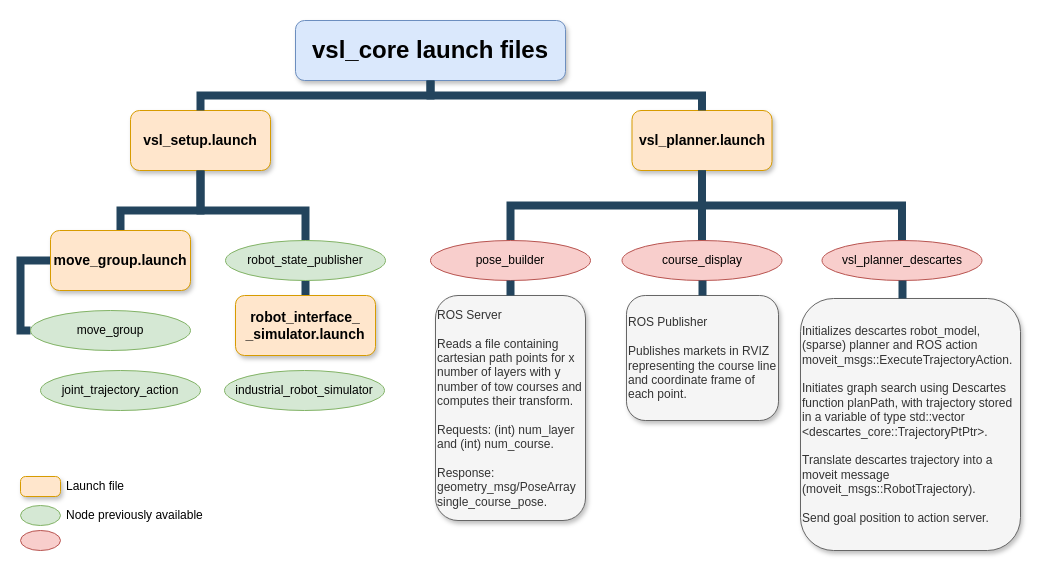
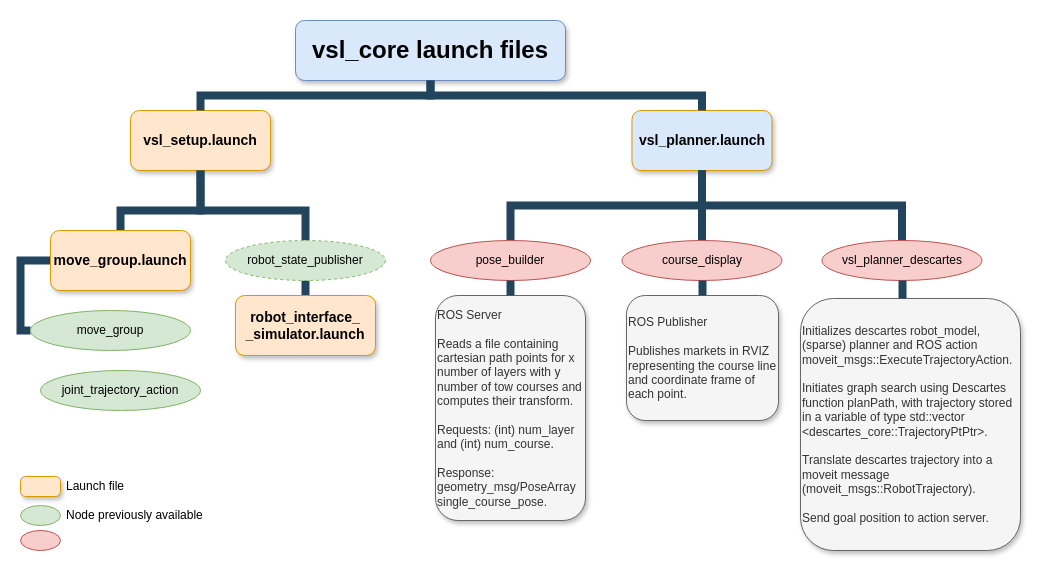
  <mxCell id="0" />
  <mxCell id="1" parent="0" />
  <mxCell id="2" value="vsl_core launch files" style="whiteSpace=wrap;rounded=1;shadow=1;fillColor=#dae8fc;strokeColor=#6c8ebf;fontStyle=1;fontSize=24" parent="1" vertex="1"><mxGeometry x="295" y="20" width="270" height="60" as="geometry" /></mxCell>
  <mxCell id="3" value="vsl_setup.launch" style="whiteSpace=wrap;rounded=1;fillColor=#ffe6cc;strokeColor=#d79b00;shadow=1;fontStyle=1;fontSize=14" parent="1" vertex="1"><mxGeometry x="130" y="110" width="140" height="60" as="geometry" /></mxCell>
- <mxCell id="4" value="vsl_planner.launch" style="whiteSpace=wrap;rounded=1;fillColor=#ffe6cc;strokeColor=#d79b00;shadow=1;fontStyle=1;fontSize=14" parent="1" vertex="1"><mxGeometry x="631.5" y="110" width="140" height="60" as="geometry" /></mxCell>
+ <mxCell id="4" value="vsl_planner.launch" style="whiteSpace=wrap;rounded=1;fillColor=#dae8fc;strokeColor=#d79b00;shadow=1;fontStyle=1;fontSize=14;" parent="1" vertex="1"><mxGeometry x="631.5" y="110" width="140" height="60" as="geometry" /></mxCell>
  <mxCell id="5" value="" style="edgeStyle=elbowEdgeStyle;elbow=horizontal;rounded=0;fontColor=#000000;endArrow=none;endFill=0;strokeWidth=8;strokeColor=#23445D;exitX=0;exitY=0.5;exitDx=0;exitDy=0;entryX=0;entryY=0.5;entryDx=0;entryDy=0;" parent="1" source="20" target="21" edge="1"><mxGeometry width="100" height="100" relative="1" as="geometry"><mxPoint x="40" y="270" as="sourcePoint" /><mxPoint x="40" y="370" as="targetPoint" /><Array as="points"><mxPoint x="20" y="320" /></Array></mxGeometry></mxCell>
  <mxCell id="6" value="" style="edgeStyle=elbowEdgeStyle;elbow=horizontal;rounded=0;fontColor=#000000;endArrow=none;endFill=0;strokeWidth=8;strokeColor=#23445D;exitX=0.5;exitY=1;exitDx=0;exitDy=0;entryX=0.5;entryY=0;entryDx=0;entryDy=0;" parent="1" source="17" target="18" edge="1"><mxGeometry width="100" height="100" relative="1" as="geometry"><mxPoint x="225" y="480" as="sourcePoint" /><mxPoint x="225" y="580" as="targetPoint" /><Array as="points"><mxPoint x="305" y="310" /></Array></mxGeometry></mxCell>
  <mxCell id="7" value="ROS Server&lt;br&gt;&lt;br&gt;&lt;span&gt;Reads a file containing cartesian path points for x number of layers with y number of tow courses and computes their transform.&lt;/span&gt;&lt;br&gt;&amp;nbsp;&amp;nbsp;&lt;br&gt;Requests: (int) num_layer and (int) num_course.&lt;br&gt;&lt;br&gt;Response: geometry_msg/PoseArray&lt;br&gt;single_course_pose." style="whiteSpace=wrap;rounded=1;fillColor=#f5f5f5;strokeColor=#666666;shadow=1;fontColor=#333333;fontStyle=0;html=1;gradientColor=none;labelBackgroundColor=none;labelBorderColor=none;align=left;" parent="1" vertex="1"><mxGeometry x="435" y="295" width="150" height="225" as="geometry" /></mxCell>
  <mxCell id="8" value="ROS Publisher&#10;&#10;Publishes markets in RVIZ representing the course line and coordinate frame of each point. " style="whiteSpace=wrap;rounded=1;fillColor=#f5f5f5;strokeColor=#666666;shadow=1;fontColor=#333333;fontStyle=0;align=left;" parent="1" vertex="1"><mxGeometry x="626" y="295" width="152" height="125" as="geometry" /></mxCell>
  <mxCell id="9" value="" style="edgeStyle=elbowEdgeStyle;elbow=vertical;rounded=0;fontColor=#000000;endArrow=none;endFill=0;strokeWidth=8;strokeColor=#23445D;entryX=0.5;entryY=0;entryDx=0;entryDy=0;" parent="1" source="3" target="20" edge="1"><mxGeometry width="100" height="100" relative="1" as="geometry"><mxPoint x="10" y="210" as="sourcePoint" /><mxPoint x="100" y="240" as="targetPoint" /><Array as="points"><mxPoint x="200" y="210" /></Array></mxGeometry></mxCell>
  <mxCell id="10" value="" style="edgeStyle=elbowEdgeStyle;elbow=vertical;rounded=0;fontColor=#000000;endArrow=none;endFill=0;strokeWidth=8;strokeColor=#23445D;entryX=0.5;entryY=0;entryDx=0;entryDy=0;exitX=0.5;exitY=1;exitDx=0;exitDy=0;" parent="1" source="3" target="17" edge="1"><mxGeometry width="100" height="100" relative="1" as="geometry"><mxPoint x="340" y="150" as="sourcePoint" /><mxPoint x="445.333" y="220" as="targetPoint" /><Array as="points"><mxPoint x="250" y="210" /></Array></mxGeometry></mxCell>
  <mxCell id="11" value="" style="edgeStyle=elbowEdgeStyle;elbow=vertical;rounded=0;fontColor=#000000;endArrow=none;endFill=0;strokeWidth=8;strokeColor=#23445D;entryX=0.5;entryY=0;entryDx=0;entryDy=0;" parent="1" source="4" target="23" edge="1"><mxGeometry width="100" height="100" relative="1" as="geometry"><mxPoint x="601.5" y="270" as="sourcePoint" /><mxPoint x="501.5" y="270" as="targetPoint" /></mxGeometry></mxCell>
  <mxCell id="12" value="" style="edgeStyle=elbowEdgeStyle;elbow=vertical;rounded=0;fontColor=#000000;endArrow=none;endFill=0;strokeWidth=8;strokeColor=#23445D;entryX=0.5;entryY=0;entryDx=0;entryDy=0;" parent="1" source="4" target="24" edge="1"><mxGeometry width="100" height="100" relative="1" as="geometry"><mxPoint x="691.5" y="260" as="sourcePoint" /><mxPoint x="701.5" y="270" as="targetPoint" /></mxGeometry></mxCell>
  <mxCell id="13" value="" style="edgeStyle=elbowEdgeStyle;elbow=vertical;rounded=0;fontColor=#000000;endArrow=none;endFill=0;strokeWidth=8;strokeColor=#23445D;" parent="1" source="2" target="3" edge="1"><mxGeometry width="100" height="100" relative="1" as="geometry"><mxPoint x="-200" y="130" as="sourcePoint" /><mxPoint x="-100" y="30" as="targetPoint" /></mxGeometry></mxCell>
  <mxCell id="14" value="" style="edgeStyle=elbowEdgeStyle;elbow=vertical;rounded=0;fontColor=#000000;endArrow=none;endFill=0;strokeWidth=8;strokeColor=#23445D;" parent="1" source="2" target="4" edge="1"><mxGeometry width="100" height="100" relative="1" as="geometry"><mxPoint x="-190" y="140" as="sourcePoint" /><mxPoint x="-90" y="40" as="targetPoint" /></mxGeometry></mxCell>
  <mxCell id="15" value="" style="edgeStyle=elbowEdgeStyle;elbow=vertical;rounded=0;fontColor=#000000;endArrow=none;endFill=0;strokeWidth=8;strokeColor=#23445D;exitX=0.5;exitY=1;exitDx=0;exitDy=0;entryX=0.5;entryY=0;entryDx=0;entryDy=0;" parent="1" source="4" target="25" edge="1"><mxGeometry width="100" height="100" relative="1" as="geometry"><mxPoint x="981.5" y="180" as="sourcePoint" /><mxPoint x="901.5" y="270" as="targetPoint" /></mxGeometry></mxCell>
  <mxCell id="16" value="Initializes descartes robot_model, (sparse) planner and ROS action moveit_msgs::ExecuteTrajectoryAction.&#10;&#10;Initiates graph search using Descartes function planPath, with trajectory stored &#10;in a variable of type std::vector&#10;&lt;descartes_core::TrajectoryPtPtr&gt;.&#10;&#10;Translate descartes trajectory into a moveit message (moveit_msgs::RobotTrajectory).&#10;&#10;Send goal position to action server." style="whiteSpace=wrap;rounded=1;fillColor=#f5f5f5;strokeColor=#666666;shadow=1;fontColor=#333333;fontStyle=0;align=left;labelPosition=center;verticalLabelPosition=middle;verticalAlign=middle;" parent="1" vertex="1"><mxGeometry x="800" y="298" width="220" height="252" as="geometry" /></mxCell>
- <mxCell id="17" value="robot_state_publisher" style="ellipse;whiteSpace=wrap;html=1;rounded=1;glass=0;comic=0;fillColor=#d5e8d4;strokeColor=#82b366;" parent="1" vertex="1"><mxGeometry x="225" y="240" width="160" height="40" as="geometry" /></mxCell>
+ <mxCell id="17" value="robot_state_publisher" style="ellipse;whiteSpace=wrap;html=1;rounded=1;glass=0;comic=0;fillColor=#d5e8d4;strokeColor=#82b366;dashed=1;" parent="1" vertex="1"><mxGeometry x="225" y="240" width="160" height="40" as="geometry" /></mxCell>
  <mxCell id="18" value="robot_interface_&#10;_simulator.launch" style="whiteSpace=wrap;rounded=1;fillColor=#ffe6cc;strokeColor=#d79b00;shadow=1;fontStyle=1;fontSize=14" parent="1" vertex="1"><mxGeometry x="235" y="295" width="140" height="60" as="geometry" /></mxCell>
- <mxCell id="19" value="industrial_robot_simulator" style="ellipse;whiteSpace=wrap;html=1;rounded=1;glass=0;comic=0;fillColor=#d5e8d4;strokeColor=#82b366;" parent="1" vertex="1"><mxGeometry x="224" y="370" width="160" height="40" as="geometry" /></mxCell>
  <mxCell id="20" value="move_group.launch" style="whiteSpace=wrap;rounded=1;fillColor=#ffe6cc;strokeColor=#d79b00;shadow=1;fontStyle=1;fontSize=14" parent="1" vertex="1"><mxGeometry x="50" y="230" width="140" height="60" as="geometry" /></mxCell>
  <mxCell id="21" value="move_group" style="ellipse;whiteSpace=wrap;html=1;rounded=1;glass=0;comic=0;fillColor=#d5e8d4;strokeColor=#82b366;" parent="1" vertex="1"><mxGeometry x="30" y="310" width="160" height="40" as="geometry" /></mxCell>
  <mxCell id="22" value="joint_trajectory_action" style="ellipse;whiteSpace=wrap;html=1;rounded=1;glass=0;comic=0;fillColor=#d5e8d4;strokeColor=#82b366;" parent="1" vertex="1"><mxGeometry x="40" y="370" width="160" height="40" as="geometry" /></mxCell>
  <mxCell id="23" value="pose_builder" style="ellipse;whiteSpace=wrap;html=1;rounded=1;glass=0;comic=0;fillColor=#f8cecc;strokeColor=#b85450;" parent="1" vertex="1"><mxGeometry x="430" y="240" width="160" height="40" as="geometry" /></mxCell>
  <mxCell id="24" value="course_display" style="ellipse;whiteSpace=wrap;html=1;rounded=1;glass=0;comic=0;fillColor=#f8cecc;strokeColor=#b85450;" parent="1" vertex="1"><mxGeometry x="621.5" y="240" width="160" height="40" as="geometry" /></mxCell>
  <mxCell id="25" value="vsl_planner_descartes" style="ellipse;whiteSpace=wrap;html=1;rounded=1;glass=0;comic=0;fillColor=#f8cecc;strokeColor=#b85450;" parent="1" vertex="1"><mxGeometry x="821.5" y="240" width="160" height="40" as="geometry" /></mxCell>
  <mxCell id="26" value="" style="edgeStyle=elbowEdgeStyle;elbow=horizontal;rounded=0;fontColor=#000000;endArrow=none;endFill=0;strokeWidth=8;strokeColor=#23445D;exitX=0.5;exitY=1;exitDx=0;exitDy=0;entryX=0.5;entryY=0;entryDx=0;entryDy=0;" parent="1" source="23" target="7" edge="1"><mxGeometry width="100" height="100" relative="1" as="geometry"><mxPoint x="336.833" y="290" as="sourcePoint" /><mxPoint x="336.833" y="305" as="targetPoint" /><Array as="points" /></mxGeometry></mxCell>
  <mxCell id="27" value="" style="whiteSpace=wrap;rounded=1;fillColor=#ffe6cc;strokeColor=#d79b00;shadow=1;fontStyle=1;fontSize=14;arcSize=25;" parent="1" vertex="1"><mxGeometry x="20" y="476" width="40" height="20" as="geometry" /></mxCell>
  <mxCell id="28" value="" style="ellipse;whiteSpace=wrap;html=1;rounded=1;glass=0;comic=0;fillColor=#d5e8d4;strokeColor=#82b366;" parent="1" vertex="1"><mxGeometry x="20" y="505" width="40" height="20" as="geometry" /></mxCell>
  <mxCell id="29" value="" style="ellipse;whiteSpace=wrap;html=1;rounded=1;glass=0;comic=0;fillColor=#f8cecc;strokeColor=#b85450;" parent="1" vertex="1"><mxGeometry x="20" y="530" width="40" height="20" as="geometry" /></mxCell>
  <mxCell id="30" value="Launch file" style="text;html=1;resizable=0;points=[];autosize=1;align=left;verticalAlign=top;spacingTop=-4;fontColor=#000000;" parent="1" vertex="1"><mxGeometry x="64" y="476" width="70" height="20" as="geometry" /></mxCell>
  <mxCell id="31" value="Node previously available" style="text;html=1;resizable=0;points=[];autosize=1;align=left;verticalAlign=top;spacingTop=-4;fontColor=#000000;" parent="1" vertex="1"><mxGeometry x="64" y="505" width="150" height="20" as="geometry" /></mxCell>
  <mxCell id="32" value="" style="edgeStyle=elbowEdgeStyle;elbow=horizontal;rounded=0;fontColor=#000000;endArrow=none;endFill=0;strokeWidth=8;strokeColor=#23445D;" parent="1" edge="1"><mxGeometry width="100" height="100" relative="1" as="geometry"><mxPoint x="902" y="280" as="sourcePoint" /><mxPoint x="902" y="298" as="targetPoint" /><Array as="points"><mxPoint x="902" y="290" /></Array></mxGeometry></mxCell>
  <mxCell id="33" value="" style="edgeStyle=elbowEdgeStyle;elbow=horizontal;rounded=0;fontColor=#000000;endArrow=none;endFill=0;strokeWidth=8;strokeColor=#23445D;" parent="1" edge="1"><mxGeometry width="100" height="100" relative="1" as="geometry"><mxPoint x="702" y="280" as="sourcePoint" /><mxPoint x="702" y="295" as="targetPoint" /><Array as="points"><mxPoint x="702" y="289" /></Array></mxGeometry></mxCell>
